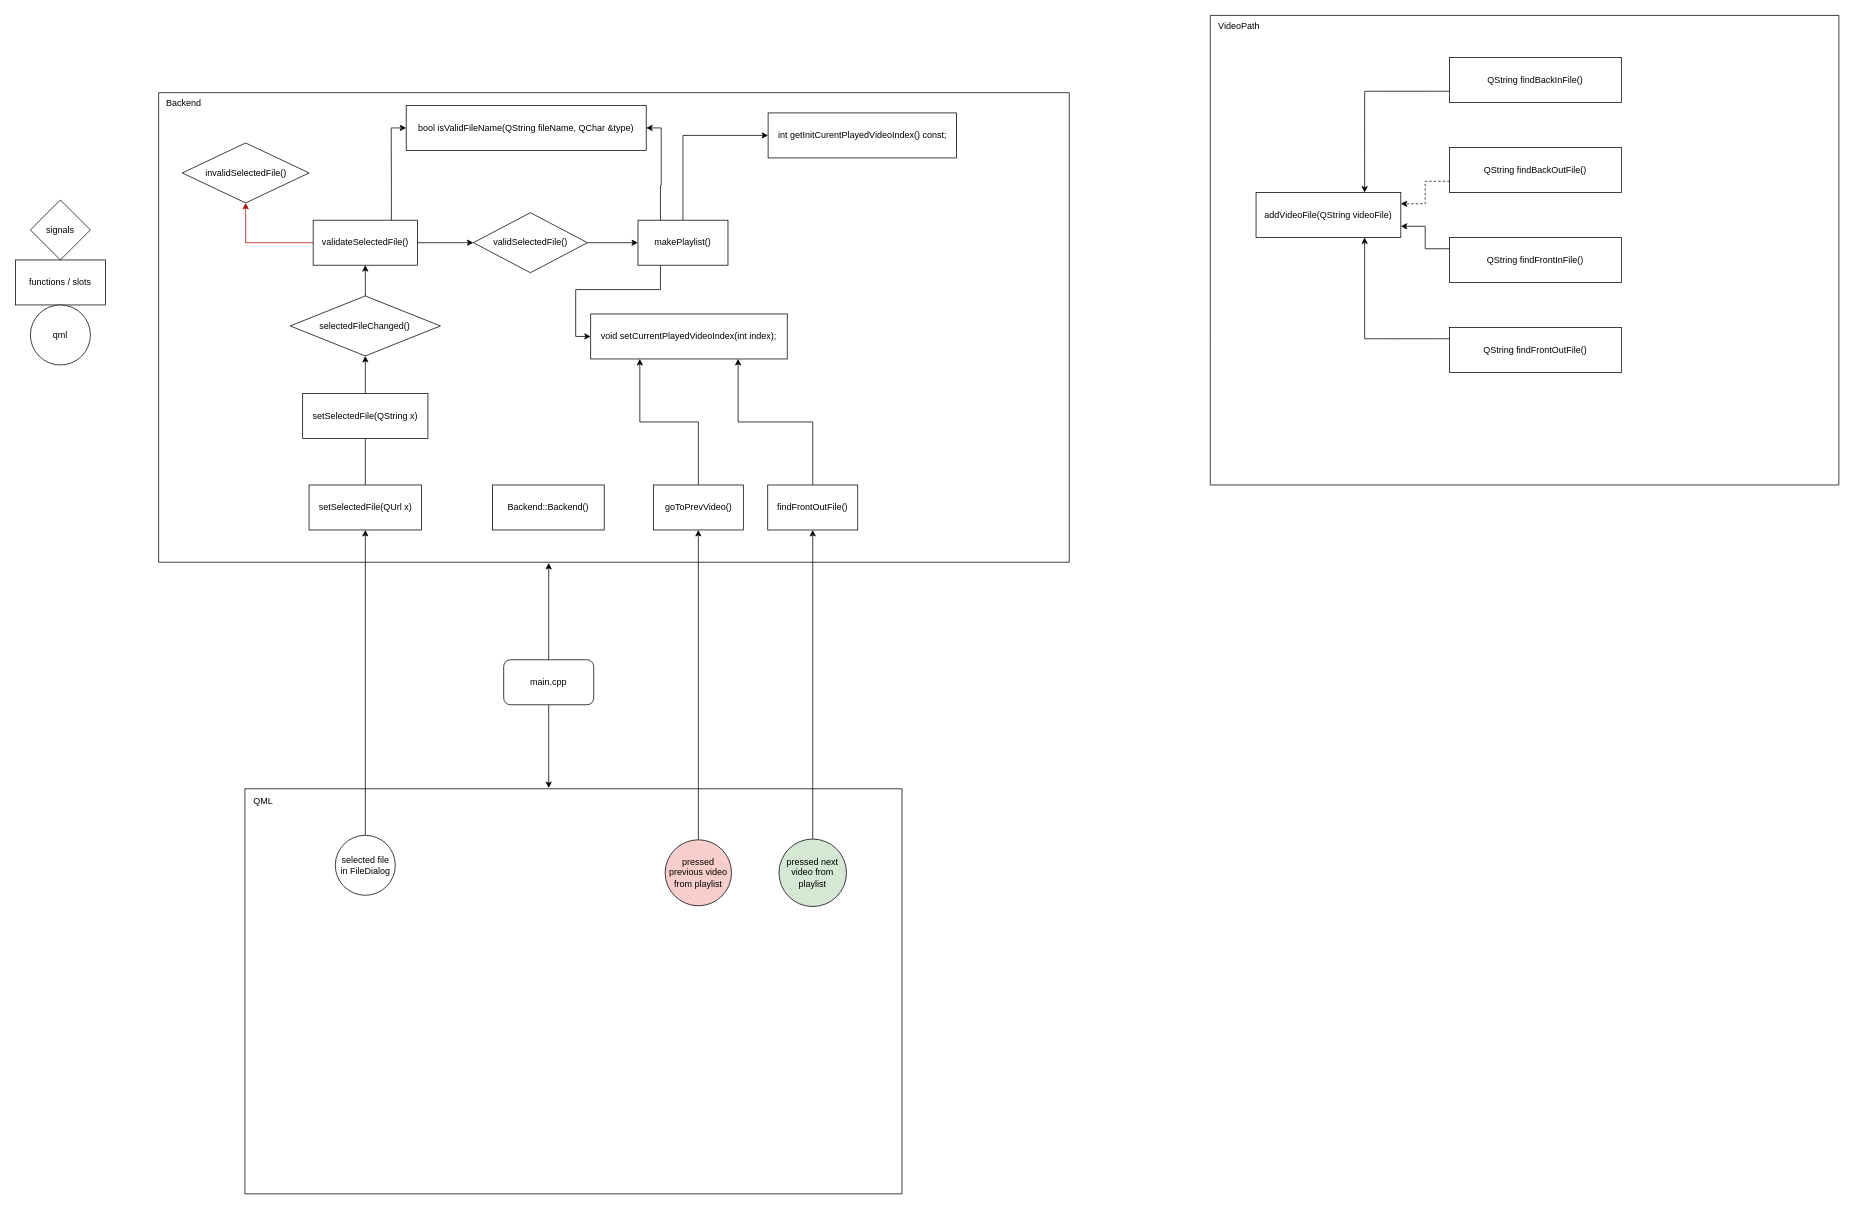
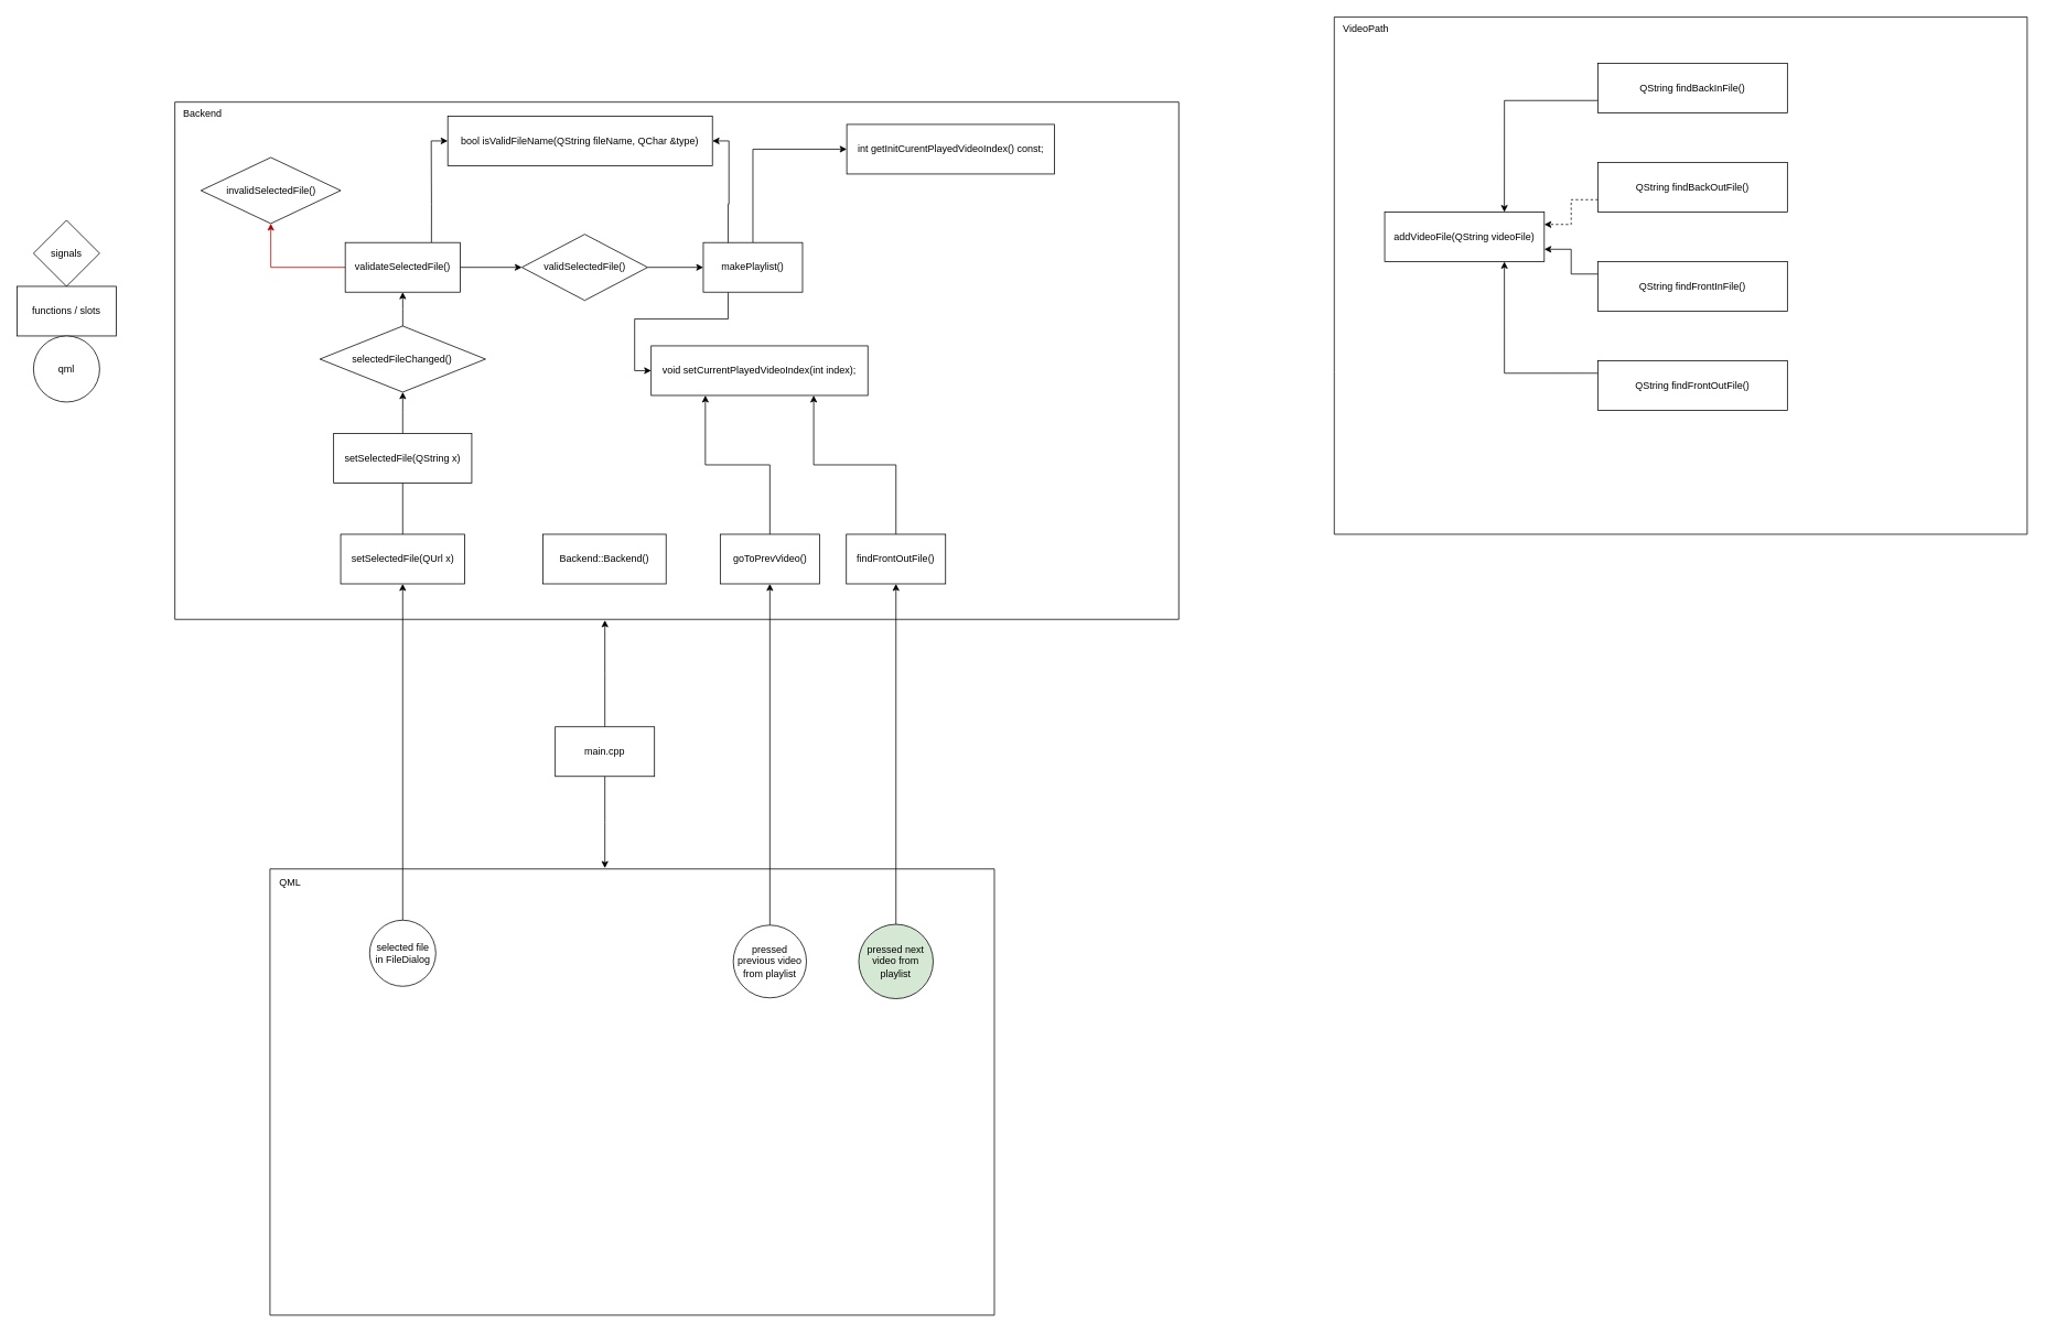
  <mxCell id="0" />
  <mxCell id="1" parent="0" />
  <mxCell id="2" style="edgeStyle=orthogonalEdgeStyle;rounded=0;orthogonalLoop=1;jettySize=auto;html=1;exitX=0.5;exitY=0;exitDx=0;exitDy=0;" edge="1" parent="1" source="4"><mxGeometry relative="1" as="geometry"><mxPoint x="731" y="750" as="targetPoint" /></mxGeometry></mxCell>
  <mxCell id="3" style="edgeStyle=orthogonalEdgeStyle;rounded=0;orthogonalLoop=1;jettySize=auto;html=1;" edge="1" parent="1" source="4"><mxGeometry relative="1" as="geometry"><mxPoint x="731" y="1050" as="targetPoint" /></mxGeometry></mxCell>
- <mxCell id="4" value="main.cpp" style="whiteSpace=wrap;html=1;strokeColor=default;rounded=1;" vertex="1" parent="1"><mxGeometry x="671" y="879" width="120" height="60" as="geometry" /></mxCell>
+ <mxCell id="4" value="main.cpp" style="whiteSpace=wrap;html=1;strokeColor=default;" vertex="1" parent="1"><mxGeometry x="671" y="879" width="120" height="60" as="geometry" /></mxCell>
  <mxCell id="5" value="&lt;div&gt;Backend::Backend()&lt;/div&gt;" style="whiteSpace=wrap;html=1;fillColor=none;glass=0;movable=1;resizable=1;rotatable=1;deletable=1;editable=1;locked=0;connectable=1;" vertex="1" parent="1"><mxGeometry x="656" y="646" width="149" height="60" as="geometry" /></mxCell>
  <mxCell id="6" style="edgeStyle=orthogonalEdgeStyle;rounded=0;orthogonalLoop=1;jettySize=auto;html=1;exitX=0.5;exitY=0;exitDx=0;exitDy=0;entryX=0.5;entryY=1;entryDx=0;entryDy=0;" edge="1" parent="1" source="7" target="9"><mxGeometry relative="1" as="geometry" /></mxCell>
  <mxCell id="7" value="&lt;div&gt;&lt;span style=&quot;background-color: initial;&quot;&gt;selected file&lt;/span&gt;&lt;br&gt;&lt;/div&gt;&lt;div&gt;&lt;span style=&quot;background-color: initial;&quot;&gt;in FileDialog&lt;/span&gt;&lt;/div&gt;" style="ellipse;whiteSpace=wrap;html=1;" vertex="1" parent="1"><mxGeometry x="446.5" y="1113" width="80" height="80" as="geometry" /></mxCell>
  <mxCell id="8" value="" style="edgeStyle=orthogonalEdgeStyle;rounded=0;orthogonalLoop=1;jettySize=auto;html=1;endArrow=none;" edge="1" parent="1" source="9" target="11"><mxGeometry relative="1" as="geometry" /></mxCell>
  <mxCell id="9" value="setSelectedFile(QUrl x)" style="whiteSpace=wrap;html=1;" vertex="1" parent="1"><mxGeometry x="411.5" y="646" width="150" height="60" as="geometry" /></mxCell>
  <mxCell id="10" value="" style="edgeStyle=orthogonalEdgeStyle;rounded=0;orthogonalLoop=1;jettySize=auto;html=1;" edge="1" parent="1" source="11" target="13"><mxGeometry relative="1" as="geometry" /></mxCell>
  <mxCell id="11" value="setSelectedFile(QString x)" style="whiteSpace=wrap;html=1;" vertex="1" parent="1"><mxGeometry x="403" y="524" width="167" height="60" as="geometry" /></mxCell>
  <mxCell id="12" value="" style="edgeStyle=orthogonalEdgeStyle;rounded=0;orthogonalLoop=1;jettySize=auto;html=1;" edge="1" parent="1" source="13" target="20"><mxGeometry relative="1" as="geometry" /></mxCell>
  <mxCell id="13" value="selectedFileChanged()" style="rhombus;whiteSpace=wrap;html=1;" vertex="1" parent="1"><mxGeometry x="386.38" y="394" width="200.25" height="80" as="geometry" /></mxCell>
  <mxCell id="14" value="signals" style="rhombus;whiteSpace=wrap;html=1;movable=0;resizable=0;rotatable=0;deletable=0;editable=0;locked=1;connectable=0;" vertex="1" parent="1"><mxGeometry x="40" y="266" width="80" height="80" as="geometry" /></mxCell>
  <mxCell id="15" value="functions /&amp;nbsp;&lt;span style=&quot;background-color: initial;&quot;&gt;slots&lt;/span&gt;" style="whiteSpace=wrap;html=1;movable=0;resizable=0;rotatable=0;deletable=0;editable=0;locked=1;connectable=0;" vertex="1" parent="1"><mxGeometry x="20" y="346" width="120" height="60" as="geometry" /></mxCell>
  <mxCell id="16" value="qml" style="ellipse;whiteSpace=wrap;html=1;movable=0;resizable=0;rotatable=0;deletable=0;editable=0;locked=1;connectable=0;" vertex="1" parent="1"><mxGeometry x="40" y="406" width="80" height="80" as="geometry" /></mxCell>
  <mxCell id="17" style="edgeStyle=orthogonalEdgeStyle;rounded=0;orthogonalLoop=1;jettySize=auto;html=1;exitX=0;exitY=0.5;exitDx=0;exitDy=0;entryX=0.5;entryY=1;entryDx=0;entryDy=0;fillColor=#e51400;strokeColor=#B20000;" edge="1" parent="1" source="20" target="21"><mxGeometry relative="1" as="geometry" /></mxCell>
  <mxCell id="18" style="edgeStyle=orthogonalEdgeStyle;rounded=0;orthogonalLoop=1;jettySize=auto;html=1;exitX=1;exitY=0.5;exitDx=0;exitDy=0;entryX=0;entryY=0.5;entryDx=0;entryDy=0;" edge="1" parent="1" source="20" target="23"><mxGeometry relative="1" as="geometry" /></mxCell>
  <mxCell id="19" style="edgeStyle=orthogonalEdgeStyle;rounded=0;orthogonalLoop=1;jettySize=auto;html=1;exitX=0.75;exitY=0;exitDx=0;exitDy=0;entryX=0;entryY=0.5;entryDx=0;entryDy=0;" edge="1" parent="1" source="20" target="24"><mxGeometry relative="1" as="geometry" /></mxCell>
  <mxCell id="20" value="validateSelectedFile()" style="whiteSpace=wrap;html=1;" vertex="1" parent="1"><mxGeometry x="417" y="293" width="139" height="60" as="geometry" /></mxCell>
  <mxCell id="21" value="invalidSelectedFile()" style="rhombus;whiteSpace=wrap;html=1;" vertex="1" parent="1"><mxGeometry x="242.5" y="190" width="169" height="80" as="geometry" /></mxCell>
  <mxCell id="22" value="" style="edgeStyle=orthogonalEdgeStyle;rounded=0;orthogonalLoop=1;jettySize=auto;html=1;" edge="1" parent="1" source="23" target="27"><mxGeometry relative="1" as="geometry" /></mxCell>
  <mxCell id="23" value="validSelectedFile()" style="rhombus;whiteSpace=wrap;html=1;" vertex="1" parent="1"><mxGeometry x="630.63" y="283" width="152" height="80" as="geometry" /></mxCell>
  <mxCell id="24" value="bool isValidFileName(QString fileName, QChar &amp;amp;type)" style="whiteSpace=wrap;html=1;" vertex="1" parent="1"><mxGeometry x="541" y="140" width="320" height="60" as="geometry" /></mxCell>
  <mxCell id="25" style="edgeStyle=orthogonalEdgeStyle;rounded=0;orthogonalLoop=1;jettySize=auto;html=1;exitX=0.5;exitY=0;exitDx=0;exitDy=0;entryX=0;entryY=0.5;entryDx=0;entryDy=0;" edge="1" parent="1" source="27" target="42"><mxGeometry relative="1" as="geometry" /></mxCell>
  <mxCell id="26" style="edgeStyle=orthogonalEdgeStyle;rounded=0;orthogonalLoop=1;jettySize=auto;html=1;exitX=0.25;exitY=1;exitDx=0;exitDy=0;entryX=0;entryY=0.5;entryDx=0;entryDy=0;" edge="1" parent="1" source="27" target="43"><mxGeometry relative="1" as="geometry" /></mxCell>
  <mxCell id="27" value="makePlaylist()" style="whiteSpace=wrap;html=1;" vertex="1" parent="1"><mxGeometry x="850" y="293" width="120" height="60" as="geometry" /></mxCell>
  <mxCell id="28" style="edgeStyle=orthogonalEdgeStyle;rounded=0;orthogonalLoop=1;jettySize=auto;html=1;exitX=0.25;exitY=0;exitDx=0;exitDy=0;entryX=1;entryY=0.5;entryDx=0;entryDy=0;" edge="1" parent="1" source="27" target="24"><mxGeometry relative="1" as="geometry" /></mxCell>
  <mxCell id="29" value="addVideoFile(QString videoFile)" style="whiteSpace=wrap;html=1;" vertex="1" parent="1"><mxGeometry x="1674" y="256.08" width="193" height="60" as="geometry" /></mxCell>
  <mxCell id="30" style="edgeStyle=orthogonalEdgeStyle;rounded=0;orthogonalLoop=1;jettySize=auto;html=1;exitX=0;exitY=0.75;exitDx=0;exitDy=0;entryX=1;entryY=0.25;entryDx=0;entryDy=0;dashed=1;" edge="1" parent="1" source="31" target="29"><mxGeometry relative="1" as="geometry" /></mxCell>
  <mxCell id="31" value="QString findBackOutFile()" style="whiteSpace=wrap;html=1;" vertex="1" parent="1"><mxGeometry x="1932" y="196.08" width="229" height="60" as="geometry" /></mxCell>
  <mxCell id="32" style="edgeStyle=orthogonalEdgeStyle;rounded=0;orthogonalLoop=1;jettySize=auto;html=1;exitX=0;exitY=0.25;exitDx=0;exitDy=0;entryX=1;entryY=0.75;entryDx=0;entryDy=0;" edge="1" parent="1" source="33" target="29"><mxGeometry relative="1" as="geometry" /></mxCell>
  <mxCell id="33" value="QString findFrontInFile()" style="whiteSpace=wrap;html=1;" vertex="1" parent="1"><mxGeometry x="1932" y="316.08" width="229" height="60" as="geometry" /></mxCell>
  <mxCell id="34" style="edgeStyle=orthogonalEdgeStyle;rounded=0;orthogonalLoop=1;jettySize=auto;html=1;exitX=0;exitY=0.75;exitDx=0;exitDy=0;entryX=0.75;entryY=0;entryDx=0;entryDy=0;" edge="1" parent="1" source="35" target="29"><mxGeometry relative="1" as="geometry" /></mxCell>
  <mxCell id="35" value="QString findBackInFile()" style="whiteSpace=wrap;html=1;" vertex="1" parent="1"><mxGeometry x="1932" y="76.08" width="229" height="60" as="geometry" /></mxCell>
  <mxCell id="36" style="edgeStyle=orthogonalEdgeStyle;rounded=0;orthogonalLoop=1;jettySize=auto;html=1;exitX=0;exitY=0.25;exitDx=0;exitDy=0;entryX=0.75;entryY=1;entryDx=0;entryDy=0;" edge="1" parent="1" source="37" target="29"><mxGeometry relative="1" as="geometry" /></mxCell>
  <mxCell id="37" value="QString findFrontOutFile()" style="whiteSpace=wrap;html=1;" vertex="1" parent="1"><mxGeometry x="1932" y="436.08" width="229" height="60" as="geometry" /></mxCell>
  <mxCell id="38" value="" style="edgeStyle=segmentEdgeStyle;endArrow=none;html=1;curved=0;rounded=0;endSize=8;startSize=8;sourcePerimeterSpacing=0;targetPerimeterSpacing=0;endFill=0;" edge="1" parent="1"><mxGeometry width="100" relative="1" as="geometry"><mxPoint x="211" y="749" as="sourcePoint" /><mxPoint x="211" y="749" as="targetPoint" /><Array as="points"><mxPoint x="1425" y="749" /><mxPoint x="1425" y="123" /><mxPoint x="211" y="123" /></Array></mxGeometry></mxCell>
  <mxCell id="39" value="Backend" style="text;html=1;align=center;verticalAlign=middle;resizable=0;points=[];autosize=1;strokeColor=none;fillColor=none;" vertex="1" parent="1"><mxGeometry x="211" y="124" width="65" height="26" as="geometry" /></mxCell>
  <mxCell id="40" value="" style="edgeStyle=segmentEdgeStyle;endArrow=none;html=1;curved=0;rounded=0;endSize=8;startSize=8;sourcePerimeterSpacing=0;targetPerimeterSpacing=0;endFill=0;" edge="1" parent="1"><mxGeometry width="100" relative="1" as="geometry"><mxPoint x="1613" y="646" as="sourcePoint" /><mxPoint x="1613" y="646" as="targetPoint" /><Array as="points"><mxPoint x="2451" y="646" /><mxPoint x="2451" y="20" /><mxPoint x="1613" y="20" /><mxPoint x="1613" y="449" /></Array></mxGeometry></mxCell>
  <mxCell id="41" value="VideoPath" style="text;html=1;align=center;verticalAlign=middle;resizable=0;points=[];autosize=1;strokeColor=none;fillColor=none;" vertex="1" parent="1"><mxGeometry x="1614" y="21.08" width="73" height="26" as="geometry" /></mxCell>
  <mxCell id="42" value="int getInitCurentPlayedVideoIndex() const;" style="whiteSpace=wrap;html=1;" vertex="1" parent="1"><mxGeometry x="1023.5" y="150" width="251" height="60" as="geometry" /></mxCell>
  <mxCell id="43" value="void setCurrentPlayedVideoIndex(int index);" style="whiteSpace=wrap;html=1;" vertex="1" parent="1"><mxGeometry x="787" y="418" width="262" height="60" as="geometry" /></mxCell>
  <mxCell id="44" style="edgeStyle=orthogonalEdgeStyle;rounded=0;orthogonalLoop=1;jettySize=auto;html=1;exitX=0.5;exitY=0;exitDx=0;exitDy=0;entryX=0.75;entryY=1;entryDx=0;entryDy=0;" edge="1" parent="1" source="45" target="43"><mxGeometry relative="1" as="geometry" /></mxCell>
  <mxCell id="45" value="findFrontOutFile()" style="whiteSpace=wrap;html=1;" vertex="1" parent="1"><mxGeometry x="1023" y="646" width="120" height="60" as="geometry" /></mxCell>
  <mxCell id="46" style="edgeStyle=orthogonalEdgeStyle;rounded=0;orthogonalLoop=1;jettySize=auto;html=1;exitX=0.5;exitY=0;exitDx=0;exitDy=0;entryX=0.25;entryY=1;entryDx=0;entryDy=0;" edge="1" parent="1" source="47" target="43"><mxGeometry relative="1" as="geometry" /></mxCell>
  <mxCell id="47" value="goToPrevVideo()" style="whiteSpace=wrap;html=1;" vertex="1" parent="1"><mxGeometry x="870.5" y="646" width="120" height="60" as="geometry" /></mxCell>
  <mxCell id="48" style="edgeStyle=orthogonalEdgeStyle;rounded=0;orthogonalLoop=1;jettySize=auto;html=1;exitX=0.5;exitY=0;exitDx=0;exitDy=0;entryX=0.5;entryY=1;entryDx=0;entryDy=0;" edge="1" parent="1" source="49" target="47"><mxGeometry relative="1" as="geometry" /></mxCell>
- <mxCell id="49" value="pressed previous video from playlist" style="ellipse;whiteSpace=wrap;html=1;fillColor=#f8cecc;" vertex="1" parent="1"><mxGeometry x="886.25" y="1119" width="88.5" height="88" as="geometry" /></mxCell>
+ <mxCell id="49" value="pressed previous video from playlist" style="ellipse;whiteSpace=wrap;html=1;" vertex="1" parent="1"><mxGeometry x="886.25" y="1119" width="88.5" height="88" as="geometry" /></mxCell>
  <mxCell id="50" style="edgeStyle=orthogonalEdgeStyle;rounded=0;orthogonalLoop=1;jettySize=auto;html=1;exitX=0.5;exitY=0;exitDx=0;exitDy=0;entryX=0.5;entryY=1;entryDx=0;entryDy=0;" edge="1" parent="1" source="51" target="45"><mxGeometry relative="1" as="geometry" /></mxCell>
  <mxCell id="51" value="pressed next video from playlist" style="ellipse;whiteSpace=wrap;html=1;fillColor=#d5e8d4;" vertex="1" parent="1"><mxGeometry x="1038" y="1118" width="90" height="90" as="geometry" /></mxCell>
  <mxCell id="52" value="" style="edgeStyle=segmentEdgeStyle;endArrow=none;html=1;curved=0;rounded=0;endSize=8;startSize=8;sourcePerimeterSpacing=0;targetPerimeterSpacing=0;endFill=0;" edge="1" parent="1"><mxGeometry width="100" relative="1" as="geometry"><mxPoint x="326" y="1051" as="sourcePoint" /><mxPoint x="326" y="1051" as="targetPoint" /><Array as="points"><mxPoint x="1202" y="1051" /><mxPoint x="1202" y="1591" /><mxPoint x="326" y="1591" /></Array></mxGeometry></mxCell>
  <mxCell id="53" value="QML" style="text;html=1;align=center;verticalAlign=middle;resizable=0;points=[];autosize=1;strokeColor=none;fillColor=none;" vertex="1" parent="1"><mxGeometry x="328" y="1055" width="44" height="26" as="geometry" /></mxCell>
